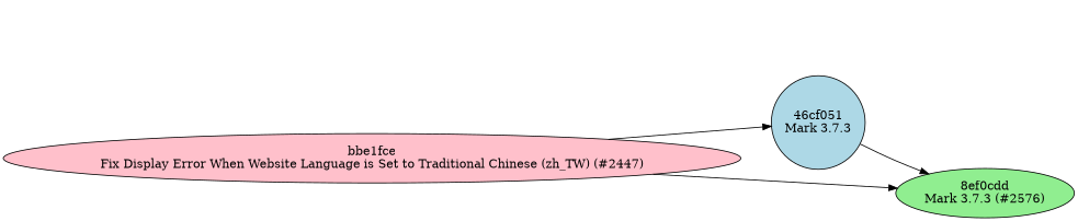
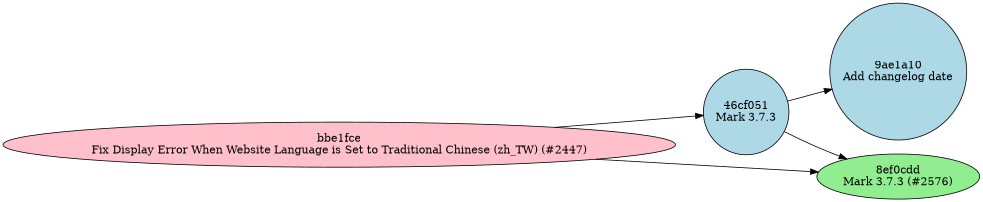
  digraph {
    rankdir=LR
    node [fillcolor=lightblue shape=circle style=filled]
    "46cf051\nMark 3.7.3" [height=1.5222 width=1.5222]
+   "9ae1a10\nAdd changelog date" [height=2.4503 width=2.4503]
    "8ef0cdd\nMark 3.7.3 (#2576)" [fillcolor=lightgreen height=0.80532 shape=ellipse width=2.4356]
    "bbe1fce\nFix Display Error When Website Language is Set to Traditional Chinese (zh_TW) (#2447)" [fillcolor=pink height=0.80532 shape=ellipse width=10.022]
+   "46cf051\nMark 3.7.3" -> "9ae1a10\nAdd changelog date"
    "46cf051\nMark 3.7.3" -> "8ef0cdd\nMark 3.7.3 (#2576)"
    "bbe1fce\nFix Display Error When Website Language is Set to Traditional Chinese (zh_TW) (#2447)" -> "46cf051\nMark 3.7.3"
    "bbe1fce\nFix Display Error When Website Language is Set to Traditional Chinese (zh_TW) (#2447)" -> "8ef0cdd\nMark 3.7.3 (#2576)"
  }
